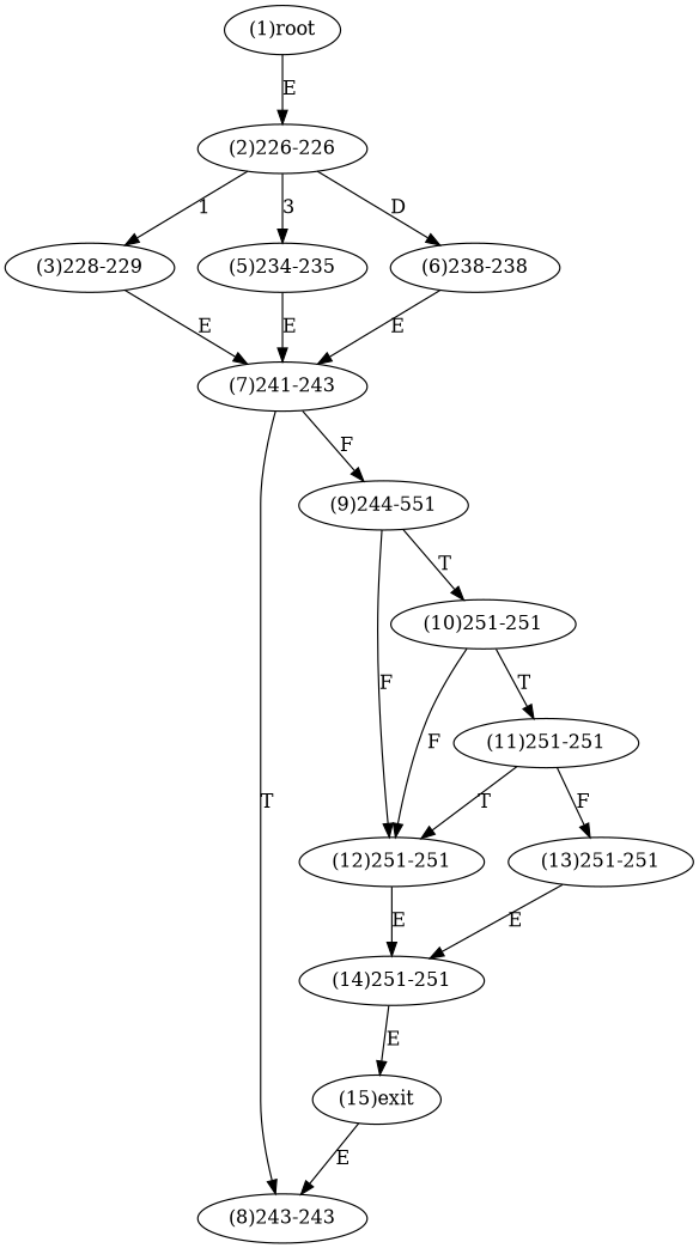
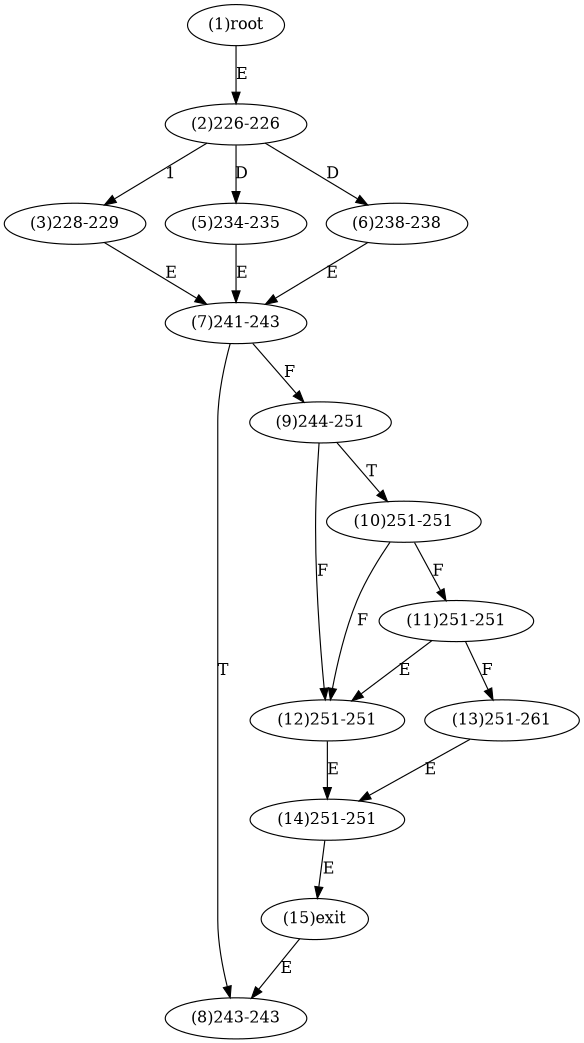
  digraph {
    n1 [label="(1)root"]
    n2 [label="(2)226-226"]
    n3 [label="(3)228-229"]
    n4 [label="(5)234-235"]
    n5 [label="(6)238-238"]
    n6 [label="(7)241-243"]
    n7 [label="(8)243-243"]
-   n8 [label="(9)244-551"]
+   n8 [label="(9)244-251"]
    n9 [label="(10)251-251"]
    n10 [label="(12)251-251"]
    n11 [label="(15)exit"]
    n12 [label="(11)251-251"]
    n13 [label="(14)251-251"]
-   n14 [label="(13)251-251"]
+   n14 [label="(13)251-261"]
    n1 -> n2 [label=E]
    n2 -> n3 [label=1]
-   n2 -> n4 [label=3]
+   n2 -> n4 [label=D]
    n2 -> n5 [label=D]
    n3 -> n6 [label=E]
    n4 -> n6 [label=E]
    n5 -> n6 [label=E]
    n6 -> n7 [label=T]
    n6 -> n8 [label=F]
    n8 -> n9 [label=T]
    n8 -> n10 [label=F]
    n9 -> n10 [label=F]
-   n9 -> n12 [label=T]
+   n9 -> n12 [label=F]
    n10 -> n13 [label=E]
    n11 -> n7 [label=E]
-   n12 -> n10 [label=T]
+   n12 -> n10 [label=E]
    n12 -> n14 [label=F]
    n13 -> n11 [label=E]
    n14 -> n13 [label=E]
  }
